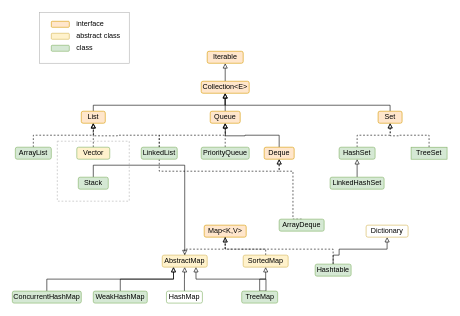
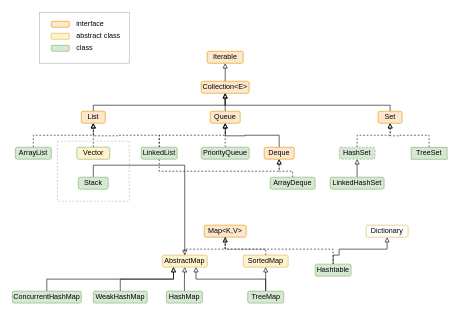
  <mxCell id="0" />
  <mxCell id="1" parent="0" />
  <mxCell id="2" value="" style="rounded=0;whiteSpace=wrap;html=1;strokeWidth=1;fillColor=none;dashed=1;strokeColor=#B3B3B3;" parent="1" vertex="1"><mxGeometry x="95" y="235" width="120" height="100" as="geometry" /></mxCell>
  <mxCell id="3" value="" style="rounded=0;whiteSpace=wrap;html=1;fillColor=none;strokeWidth=1;strokeColor=#B3B3B3;" parent="1" vertex="1"><mxGeometry y="20" width="150" height="85" as="geometry" x="65" /></mxCell>
  <mxCell id="4" style="edgeStyle=orthogonalEdgeStyle;rounded=0;orthogonalLoop=1;jettySize=auto;html=1;exitX=0.5;exitY=0;exitDx=0;exitDy=0;entryX=0.5;entryY=1;entryDx=0;entryDy=0;endArrow=block;endFill=0;" parent="1" source="5" target="6" edge="1"><mxGeometry relative="1" as="geometry" /></mxCell>
  <mxCell id="5" value="Collection&amp;lt;E&amp;gt;" style="rounded=1;whiteSpace=wrap;html=1;fillColor=#ffe6cc;strokeColor=#d79b00;" parent="1" vertex="1"><mxGeometry x="335" y="135" width="80" height="20" as="geometry" /></mxCell>
  <mxCell id="6" value="Iterable" style="rounded=1;whiteSpace=wrap;html=1;fillColor=#ffe6cc;strokeColor=#d79b00;" parent="1" vertex="1"><mxGeometry x="345" y="85" width="60" height="20" as="geometry" /></mxCell>
  <mxCell id="7" value="Map&amp;lt;K,V&amp;gt;" style="rounded=1;whiteSpace=wrap;html=1;fillColor=#ffe6cc;strokeColor=#d79b00;" parent="1" vertex="1"><mxGeometry x="340" y="375" width="70" height="20" as="geometry" /></mxCell>
  <mxCell id="8" style="edgeStyle=orthogonalEdgeStyle;rounded=0;orthogonalLoop=1;jettySize=auto;html=1;exitX=0.5;exitY=0;exitDx=0;exitDy=0;entryX=0.5;entryY=1;entryDx=0;entryDy=0;endArrow=block;endFill=0;" parent="1" source="9" target="5" edge="1"><mxGeometry relative="1" as="geometry"><Array as="points"><mxPoint x="155" y="175" /><mxPoint x="375" y="175" /></Array></mxGeometry></mxCell>
  <mxCell id="9" value="List" style="rounded=1;whiteSpace=wrap;html=1;fillColor=#ffe6cc;strokeColor=#d79b00;" parent="1" vertex="1"><mxGeometry x="135" y="185" width="40" height="20" as="geometry" /></mxCell>
  <mxCell id="10" style="edgeStyle=orthogonalEdgeStyle;rounded=0;orthogonalLoop=1;jettySize=auto;html=1;exitX=0.5;exitY=0;exitDx=0;exitDy=0;endArrow=block;endFill=0;dashed=1;" parent="1" source="11" edge="1"><mxGeometry relative="1" as="geometry"><mxPoint x="154.8" y="205" as="targetPoint" /></mxGeometry></mxCell>
  <mxCell id="11" value="Vector" style="rounded=1;whiteSpace=wrap;html=1;fillColor=#fff2cc;strokeColor=#82b366;" parent="1" vertex="1"><mxGeometry x="127.5" y="245" width="55" height="20" as="geometry" /></mxCell>
  <mxCell id="12" style="edgeStyle=orthogonalEdgeStyle;rounded=0;orthogonalLoop=1;jettySize=auto;html=1;exitX=0.5;exitY=0;exitDx=0;exitDy=0;endArrow=block;endFill=0;" parent="1" source="13" edge="1"><mxGeometry relative="1" as="geometry"><mxPoint x="375" y="155" as="targetPoint" /><Array as="points"><mxPoint x="375" y="175" /><mxPoint x="375" y="175" /></Array></mxGeometry></mxCell>
  <mxCell id="13" value="Queue" style="rounded=1;whiteSpace=wrap;html=1;fillColor=#ffe6cc;strokeColor=#d79b00;" parent="1" vertex="1"><mxGeometry x="350" y="185" width="50" height="20" as="geometry" /></mxCell>
  <mxCell id="14" style="edgeStyle=orthogonalEdgeStyle;rounded=0;orthogonalLoop=1;jettySize=auto;html=1;exitX=0.5;exitY=0;exitDx=0;exitDy=0;endArrow=block;endFill=0;" parent="1" source="15" edge="1"><mxGeometry relative="1" as="geometry"><mxPoint x="375" y="205" as="targetPoint" /></mxGeometry></mxCell>
  <mxCell id="15" value="Deque" style="rounded=1;whiteSpace=wrap;html=1;fillColor=#ffe6cc;strokeColor=#d79b00;" parent="1" vertex="1"><mxGeometry x="440" y="245" width="50" height="20" as="geometry" /></mxCell>
  <mxCell id="16" style="edgeStyle=orthogonalEdgeStyle;rounded=0;orthogonalLoop=1;jettySize=auto;html=1;exitX=0.5;exitY=0;exitDx=0;exitDy=0;endArrow=block;endFill=0;" parent="1" source="17" target="43" edge="1"><mxGeometry relative="1" as="geometry" /></mxCell>
  <mxCell id="17" value="Stack" style="rounded=1;whiteSpace=wrap;html=1;fillColor=#d5e8d4;strokeColor=#82b366;" parent="1" vertex="1"><mxGeometry x="130" y="295" width="50" height="20" as="geometry" /></mxCell>
  <mxCell id="18" style="edgeStyle=orthogonalEdgeStyle;rounded=0;orthogonalLoop=1;jettySize=auto;html=1;exitX=0.5;exitY=0;exitDx=0;exitDy=0;endArrow=block;endFill=0;" parent="1" source="19" edge="1"><mxGeometry relative="1" as="geometry"><mxPoint x="374.8" y="155" as="targetPoint" /><Array as="points"><mxPoint x="650" y="175" /><mxPoint x="375" y="175" /></Array></mxGeometry></mxCell>
  <mxCell id="19" value="Set" style="rounded=1;whiteSpace=wrap;html=1;fillColor=#ffe6cc;strokeColor=#d79b00;" parent="1" vertex="1"><mxGeometry x="630" y="185" width="40" height="20" as="geometry" /></mxCell>
  <mxCell id="20" style="edgeStyle=orthogonalEdgeStyle;rounded=0;orthogonalLoop=1;jettySize=auto;html=1;exitX=0.5;exitY=0;exitDx=0;exitDy=0;entryX=0.5;entryY=1;entryDx=0;entryDy=0;endArrow=block;endFill=0;dashed=1;" parent="1" source="21" target="19" edge="1"><mxGeometry relative="1" as="geometry" /></mxCell>
- <mxCell id="21" value="HashSet" style="rounded=1;whiteSpace=wrap;html=1;fillColor=#d5e8d4;strokeColor=#82b366;" parent="1" vertex="1"><mxGeometry x="565" y="245" width="60" height="20" as="geometry" /></mxCell>
+ <mxCell id="21" value="HashSet" style="rounded=1;whiteSpace=wrap;html=1;fillColor=#d5e8d4;strokeColor=#82b366;dashed=1;" parent="1" vertex="1"><mxGeometry x="565" y="245" width="60" height="20" as="geometry" /></mxCell>
  <mxCell id="22" value="" style="rounded=1;whiteSpace=wrap;html=1;fillColor=#ffe6cc;strokeColor=#d79b00;" parent="1" vertex="1"><mxGeometry x="85" y="35" width="30" height="10" as="geometry" /></mxCell>
  <mxCell id="23" value="interface" style="text;html=1;strokeColor=none;fillColor=none;align=left;verticalAlign=middle;whiteSpace=wrap;rounded=0;" parent="1" vertex="1"><mxGeometry x="125" y="25" width="60" height="30" as="geometry" /></mxCell>
  <mxCell id="24" style="edgeStyle=orthogonalEdgeStyle;rounded=0;orthogonalLoop=1;jettySize=auto;html=1;exitX=0.5;exitY=0;exitDx=0;exitDy=0;entryX=0.5;entryY=1;entryDx=0;entryDy=0;endArrow=block;endFill=0;dashed=1;" parent="1" source="25" target="9" edge="1"><mxGeometry relative="1" as="geometry" /></mxCell>
  <mxCell id="25" value="ArrayList" style="rounded=1;whiteSpace=wrap;html=1;fillColor=#d5e8d4;strokeColor=#82b366;" parent="1" vertex="1"><mxGeometry x="25" y="245" width="60" height="20" as="geometry" /></mxCell>
  <mxCell id="26" style="edgeStyle=orthogonalEdgeStyle;rounded=0;orthogonalLoop=1;jettySize=auto;html=1;exitX=0.5;exitY=0;exitDx=0;exitDy=0;endArrow=block;endFill=0;dashed=1;" parent="1" source="29" edge="1"><mxGeometry relative="1" as="geometry"><mxPoint x="155" y="205" as="targetPoint" /></mxGeometry></mxCell>
  <mxCell id="27" style="edgeStyle=orthogonalEdgeStyle;rounded=0;orthogonalLoop=1;jettySize=auto;html=1;exitX=0.5;exitY=0;exitDx=0;exitDy=0;entryX=0.5;entryY=1;entryDx=0;entryDy=0;dashed=1;endArrow=block;endFill=0;" parent="1" source="29" target="13" edge="1"><mxGeometry relative="1" as="geometry" /></mxCell>
  <mxCell id="28" style="edgeStyle=orthogonalEdgeStyle;rounded=0;orthogonalLoop=1;jettySize=auto;html=1;exitX=0.5;exitY=1;exitDx=0;exitDy=0;entryX=0.5;entryY=1;entryDx=0;entryDy=0;endArrow=block;endFill=0;dashed=1;" parent="1" source="29" target="15" edge="1"><mxGeometry relative="1" as="geometry" /></mxCell>
  <mxCell id="29" value="LinkedList" style="rounded=1;whiteSpace=wrap;html=1;fillColor=#d5e8d4;strokeColor=#82b366;" parent="1" vertex="1"><mxGeometry x="235" y="245" width="60" height="20" as="geometry" /></mxCell>
  <mxCell id="30" value="" style="rounded=1;whiteSpace=wrap;html=1;fillColor=#fff2cc;strokeColor=#d6b656;" parent="1" vertex="1"><mxGeometry x="85" y="55" width="30" height="10" as="geometry" /></mxCell>
  <mxCell id="31" value="abstract class" style="text;html=1;strokeColor=none;fillColor=none;align=left;verticalAlign=middle;whiteSpace=wrap;rounded=0;" parent="1" vertex="1"><mxGeometry x="125" y="45" width="80" height="30" as="geometry" /></mxCell>
  <mxCell id="32" value="" style="rounded=1;whiteSpace=wrap;html=1;fillColor=#d5e8d4;strokeColor=#82b366;" parent="1" vertex="1"><mxGeometry x="85" y="75" width="30" height="10" as="geometry" /></mxCell>
  <mxCell id="33" value="class" style="text;html=1;strokeColor=none;fillColor=none;align=left;verticalAlign=middle;whiteSpace=wrap;rounded=0;" parent="1" vertex="1"><mxGeometry x="125" y="65" width="60" height="30" as="geometry" /></mxCell>
  <mxCell id="34" style="edgeStyle=orthogonalEdgeStyle;rounded=0;orthogonalLoop=1;jettySize=auto;html=1;exitX=0.5;exitY=0;exitDx=0;exitDy=0;endArrow=block;endFill=0;dashed=1;" parent="1" source="35" edge="1"><mxGeometry relative="1" as="geometry"><mxPoint x="650" y="205" as="targetPoint" /></mxGeometry></mxCell>
  <mxCell id="35" value="TreeSet" style="whiteSpace=wrap;html=1;fillColor=#d5e8d4;strokeColor=#82b366;rounded=0;" parent="1" vertex="1"><mxGeometry x="685" y="245" width="60" height="20" as="geometry" /></mxCell>
  <mxCell id="36" style="edgeStyle=orthogonalEdgeStyle;rounded=0;orthogonalLoop=1;jettySize=auto;html=1;exitX=0.5;exitY=0;exitDx=0;exitDy=0;dashed=1;endArrow=block;endFill=0;" parent="1" source="37" edge="1"><mxGeometry relative="1" as="geometry"><mxPoint x="374.8" y="205" as="targetPoint" /></mxGeometry></mxCell>
  <mxCell id="37" value="PriorityQueue" style="rounded=1;whiteSpace=wrap;html=1;fillColor=#d5e8d4;strokeColor=#82b366;" parent="1" vertex="1"><mxGeometry x="335" y="245" width="80" height="20" as="geometry" /></mxCell>
  <mxCell id="38" style="edgeStyle=orthogonalEdgeStyle;rounded=0;orthogonalLoop=1;jettySize=auto;html=1;exitX=0.5;exitY=0;exitDx=0;exitDy=0;dashed=1;endArrow=block;endFill=0;" parent="1" source="39" edge="1"><mxGeometry relative="1" as="geometry"><mxPoint x="465" y="265" as="targetPoint" /><Array as="points"><mxPoint x="488" y="285" /><mxPoint x="465" y="285" /></Array></mxGeometry></mxCell>
- <mxCell id="39" value="ArrayDeque" style="rounded=1;whiteSpace=wrap;html=1;fillColor=#d5e8d4;strokeColor=#82b366;" parent="1" vertex="1"><mxGeometry x="465" y="365" width="75" height="20" as="geometry" /></mxCell>
+ <mxCell id="39" value="ArrayDeque" style="rounded=1;whiteSpace=wrap;html=1;fillColor=#d5e8d4;strokeColor=#82b366;" parent="1" vertex="1"><mxGeometry x="450" y="295" width="75" height="20" as="geometry" /></mxCell>
  <mxCell id="40" style="edgeStyle=orthogonalEdgeStyle;rounded=0;orthogonalLoop=1;jettySize=auto;html=1;exitX=0.5;exitY=0;exitDx=0;exitDy=0;entryX=0.5;entryY=1;entryDx=0;entryDy=0;endArrow=block;endFill=0;" edge="1" parent="1" source="41" target="21"><mxGeometry relative="1" as="geometry" /></mxCell>
  <mxCell id="41" value="LinkedHashSet" style="rounded=1;whiteSpace=wrap;html=1;fillColor=#d5e8d4;strokeColor=#82b366;" parent="1" vertex="1"><mxGeometry x="550" y="295" width="90" height="20" as="geometry" /></mxCell>
  <mxCell id="42" style="edgeStyle=orthogonalEdgeStyle;rounded=0;orthogonalLoop=1;jettySize=auto;html=1;exitX=0.5;exitY=0;exitDx=0;exitDy=0;entryX=0.5;entryY=1;entryDx=0;entryDy=0;endArrow=none;endFill=0;dashed=1;" parent="1" source="43" target="7" edge="1"><mxGeometry relative="1" as="geometry"><Array as="points"><mxPoint x="308" y="415" /><mxPoint x="375" y="415" /></Array></mxGeometry></mxCell>
  <mxCell id="43" value="AbstractMap" style="rounded=1;whiteSpace=wrap;html=1;fillColor=#fff2cc;strokeColor=#d6b656;" parent="1" vertex="1"><mxGeometry x="270" y="425" width="75" height="20" as="geometry" /></mxCell>
  <mxCell id="44" style="edgeStyle=orthogonalEdgeStyle;rounded=0;orthogonalLoop=1;jettySize=auto;html=1;exitX=0.5;exitY=0;exitDx=0;exitDy=0;endArrow=block;endFill=0;dashed=1;" parent="1" source="45" edge="1"><mxGeometry relative="1" as="geometry"><mxPoint x="375" y="395" as="targetPoint" /><Array as="points"><mxPoint x="443" y="415" /><mxPoint x="375" y="415" /></Array></mxGeometry></mxCell>
  <mxCell id="45" value="SortedMap" style="rounded=1;whiteSpace=wrap;html=1;fillColor=#fff2cc;strokeColor=#d6b656;" parent="1" vertex="1"><mxGeometry x="405" y="425" width="75" height="20" as="geometry" /></mxCell>
  <mxCell id="46" style="edgeStyle=orthogonalEdgeStyle;rounded=0;orthogonalLoop=1;jettySize=auto;html=1;exitX=0.5;exitY=0;exitDx=0;exitDy=0;entryX=0.5;entryY=1;entryDx=0;entryDy=0;endArrow=block;endFill=0;" parent="1" source="47" target="43" edge="1"><mxGeometry relative="1" as="geometry" /></mxCell>
- <mxCell id="47" value="HashMap" style="rounded=1;whiteSpace=wrap;html=1;fillColor=#ffffff;strokeColor=#82b366;" parent="1" vertex="1"><mxGeometry x="277" y="485" width="60" height="20" as="geometry" /></mxCell>
+ <mxCell id="47" value="HashMap" style="rounded=1;whiteSpace=wrap;html=1;fillColor=#d5e8d4;strokeColor=#82b366;" parent="1" vertex="1"><mxGeometry x="277" y="485" width="60" height="20" as="geometry" /></mxCell>
  <mxCell id="48" style="edgeStyle=orthogonalEdgeStyle;rounded=0;orthogonalLoop=1;jettySize=auto;html=1;exitX=0.5;exitY=0;exitDx=0;exitDy=0;entryX=0.5;entryY=1;entryDx=0;entryDy=0;endArrow=block;endFill=0;" parent="1" source="50" target="45" edge="1"><mxGeometry relative="1" as="geometry" /></mxCell>
  <mxCell id="49" style="edgeStyle=orthogonalEdgeStyle;rounded=0;orthogonalLoop=1;jettySize=auto;html=1;exitX=0.5;exitY=0;exitDx=0;exitDy=0;entryX=0.75;entryY=1;entryDx=0;entryDy=0;endArrow=block;endFill=0;" parent="1" source="50" target="43" edge="1"><mxGeometry relative="1" as="geometry"><Array as="points"><mxPoint x="443" y="465" /><mxPoint x="326" y="465" /></Array></mxGeometry></mxCell>
- <mxCell id="50" value="TreeMap" style="rounded=1;whiteSpace=wrap;html=1;fillColor=#d5e8d4;strokeColor=#82b366;" parent="1" vertex="1"><mxGeometry x="402.5" y="485" width="60" height="20" as="geometry" /></mxCell>
+ <mxCell id="50" value="TreeMap" style="rounded=1;whiteSpace=wrap;html=1;fillColor=#d5e8d4;strokeColor=#82b366;" parent="1" vertex="1"><mxGeometry x="412.5" y="485" width="60" height="20" as="geometry" /></mxCell>
  <mxCell id="51" style="edgeStyle=orthogonalEdgeStyle;rounded=0;orthogonalLoop=1;jettySize=auto;html=1;exitX=0.5;exitY=0;exitDx=0;exitDy=0;entryX=0.25;entryY=1;entryDx=0;entryDy=0;endArrow=block;endFill=0;" parent="1" source="52" target="43" edge="1"><mxGeometry relative="1" as="geometry" /></mxCell>
  <mxCell id="52" value="WeakHashMap" style="rounded=1;whiteSpace=wrap;html=1;fillColor=#d5e8d4;strokeColor=#82b366;" parent="1" vertex="1"><mxGeometry x="155" y="485" width="90" height="20" as="geometry" /></mxCell>
  <mxCell id="53" style="edgeStyle=orthogonalEdgeStyle;rounded=0;orthogonalLoop=1;jettySize=auto;html=1;exitX=0.5;exitY=0;exitDx=0;exitDy=0;entryX=0.25;entryY=1;entryDx=0;entryDy=0;endArrow=block;endFill=0;" parent="1" source="54" target="43" edge="1"><mxGeometry relative="1" as="geometry" /></mxCell>
  <mxCell id="54" value="ConcurrentHashMap" style="rounded=1;whiteSpace=wrap;html=1;fillColor=#d5e8d4;strokeColor=#82b366;" parent="1" vertex="1"><mxGeometry x="20" y="485" width="115" height="20" as="geometry" /></mxCell>
  <mxCell id="55" style="edgeStyle=orthogonalEdgeStyle;rounded=0;orthogonalLoop=1;jettySize=auto;html=1;exitX=0.5;exitY=0;exitDx=0;exitDy=0;entryX=0.5;entryY=1;entryDx=0;entryDy=0;endArrow=block;endFill=0;dashed=1;" parent="1" source="57" target="7" edge="1"><mxGeometry relative="1" as="geometry"><Array as="points"><mxPoint x="555" y="415" /><mxPoint x="375" y="415" /></Array></mxGeometry></mxCell>
  <mxCell id="56" style="edgeStyle=orthogonalEdgeStyle;rounded=0;orthogonalLoop=1;jettySize=auto;html=1;exitX=0.5;exitY=0;exitDx=0;exitDy=0;entryX=0.5;entryY=1;entryDx=0;entryDy=0;endArrow=block;endFill=0;" parent="1" source="57" target="58" edge="1"><mxGeometry relative="1" as="geometry"><Array as="points"><mxPoint x="565" y="425" /><mxPoint x="565" y="415" /><mxPoint x="645" y="415" /></Array></mxGeometry></mxCell>
  <mxCell id="57" value="Hashtable" style="rounded=1;whiteSpace=wrap;html=1;fillColor=#d5e8d4;strokeColor=#82b366;" parent="1" vertex="1"><mxGeometry x="525" y="440" width="60" height="20" as="geometry" /></mxCell>
  <mxCell id="58" value="Dictionary" style="rounded=1;whiteSpace=wrap;html=1;fillColor=#ffffff;strokeColor=#d6b656;" parent="1" vertex="1"><mxGeometry x="610" y="375" width="70" height="20" as="geometry" /></mxCell>
